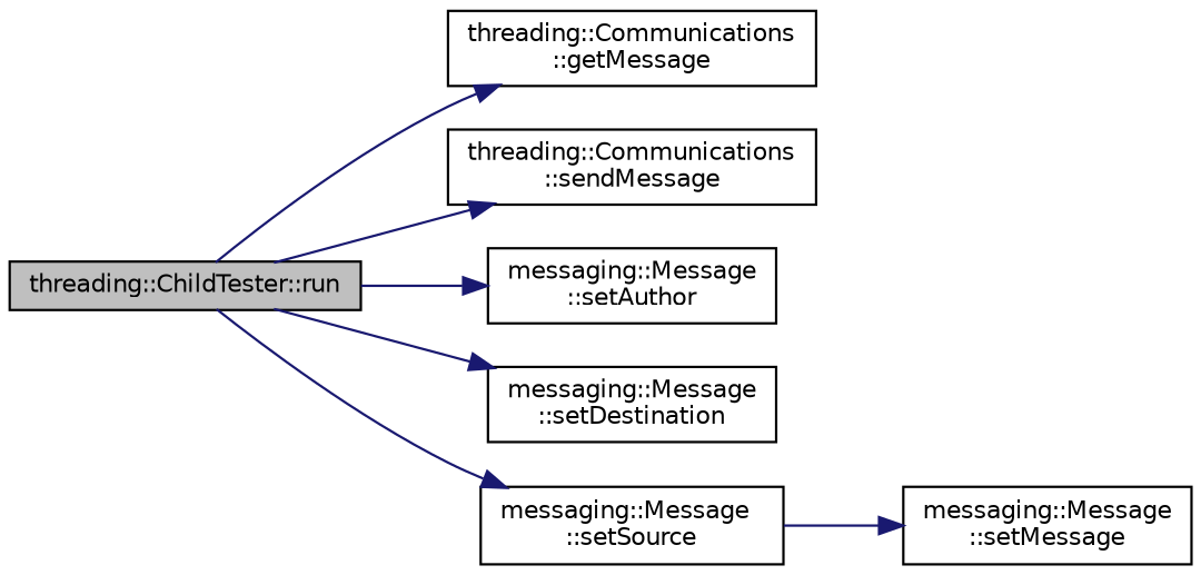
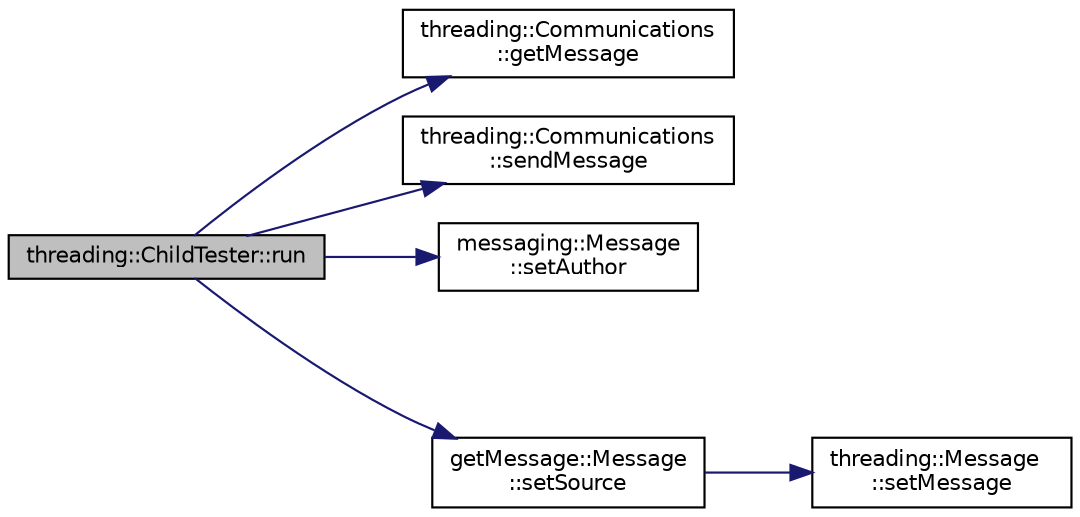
  digraph {
    rankdir=LR
    node [color=black fillcolor=white fontname=Helvetica fontsize=10 shape=record style=filled]
    edge [color=midnightblue fontname=Helvetica fontsize=10 labelfontname=Helvetica labelfontsize=10 style=solid]
    n1 [fillcolor=grey75 fontcolor=black height=0.2 label="threading::ChildTester::run" width=0.4]
    n2 [height=0.2 label="threading::Communications\l::getMessage" width=0.4]
    n3 [height=0.2 label="threading::Communications\l::sendMessage" width=0.4]
    n4 [height=0.2 label="messaging::Message\l::setAuthor" width=0.4]
-   n5 [height=0.2 label="messaging::Message\l::setDestination" width=0.4]
-   n6 [height=0.2 label="messaging::Message\l::setSource" width=0.4]
-   n7 [height=0.2 label="messaging::Message\l::setMessage" width=0.4]
+   n6 [height=0.2 label="getMessage::Message\l::setSource" width=0.4]
+   n7 [height=0.2 label="threading::Message\l::setMessage" width=0.4]
    n1 -> n2
    n1 -> n3
    n1 -> n4
-   n1 -> n5
    n1 -> n6
    n6 -> n7
  }
